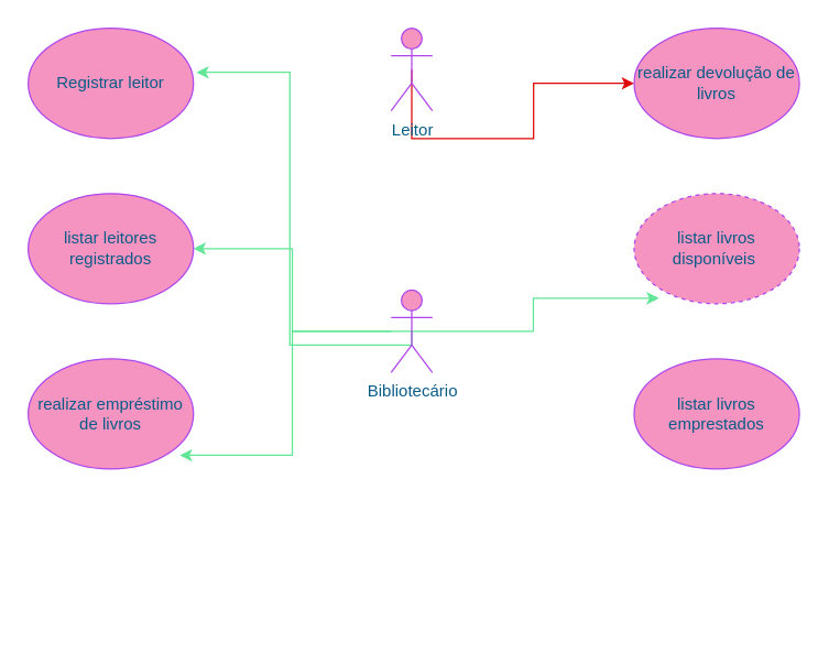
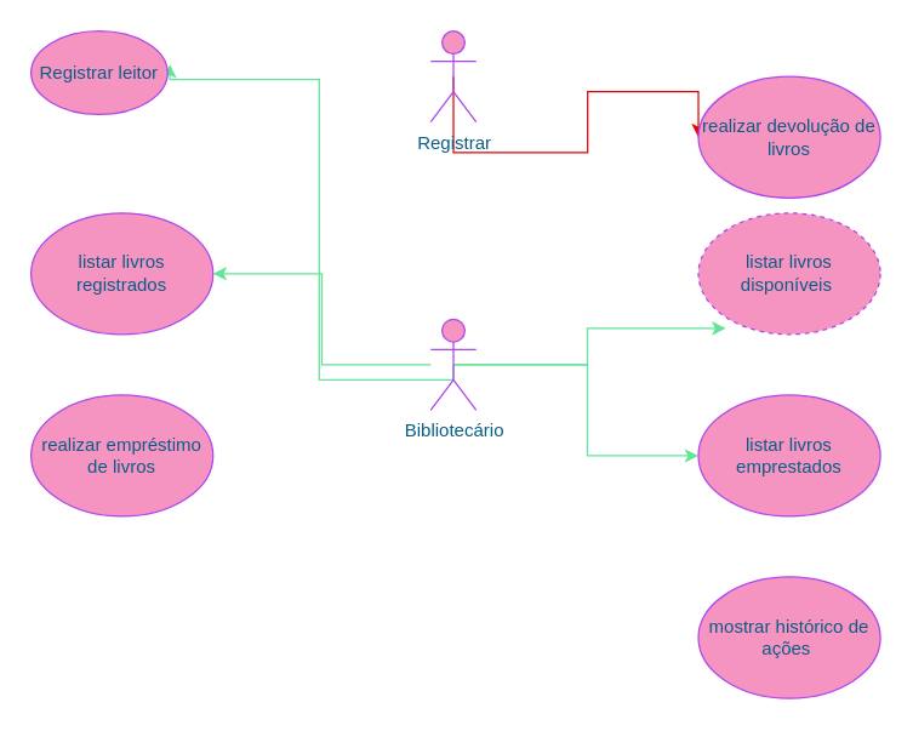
  <mxCell id="0" />
  <mxCell id="1" parent="0" />
  <mxCell id="2" style="edgeStyle=orthogonalEdgeStyle;rounded=0;orthogonalLoop=1;jettySize=auto;html=1;entryX=1.017;entryY=0.4;entryDx=0;entryDy=0;entryPerimeter=0;exitX=0.5;exitY=0.5;exitDx=0;exitDy=0;exitPerimeter=0;labelBackgroundColor=none;strokeColor=#60E696;fontColor=default;" edge="1" parent="1" source="6" target="11"><mxGeometry relative="1" as="geometry"><Array as="points"><mxPoint x="210" y="250" /><mxPoint x="210" y="52" /></Array></mxGeometry></mxCell>
  <mxCell id="3" style="edgeStyle=orthogonalEdgeStyle;rounded=0;orthogonalLoop=1;jettySize=auto;html=1;entryX=1;entryY=0.5;entryDx=0;entryDy=0;labelBackgroundColor=none;strokeColor=#60E696;fontColor=default;" edge="1" parent="1" source="6" target="9"><mxGeometry relative="1" as="geometry" /></mxCell>
  <mxCell id="4" style="edgeStyle=orthogonalEdgeStyle;rounded=0;orthogonalLoop=1;jettySize=auto;html=1;exitX=0.5;exitY=0.5;exitDx=0;exitDy=0;exitPerimeter=0;entryX=0.15;entryY=0.95;entryDx=0;entryDy=0;entryPerimeter=0;labelBackgroundColor=none;strokeColor=#60E696;fontColor=default;" edge="1" parent="1" source="6" target="14"><mxGeometry relative="1" as="geometry" /></mxCell>
- <mxCell id="5" style="edgeStyle=orthogonalEdgeStyle;rounded=0;orthogonalLoop=1;jettySize=auto;html=1;exitX=0.5;exitY=0.5;exitDx=0;exitDy=0;exitPerimeter=0;entryX=0.917;entryY=0.875;entryDx=0;entryDy=0;entryPerimeter=0;labelBackgroundColor=none;strokeColor=#60E696;fontColor=default;" edge="1" parent="1" source="6" target="10"><mxGeometry relative="1" as="geometry" /></mxCell>
+ <mxCell id="5" style="edgeStyle=orthogonalEdgeStyle;rounded=0;orthogonalLoop=1;jettySize=auto;html=1;exitX=0.5;exitY=0.5;exitDx=0;exitDy=0;exitPerimeter=0;labelBackgroundColor=none;strokeColor=#60E696;fontColor=default;" edge="1" parent="1" source="6" target="13"><mxGeometry relative="1" as="geometry" /></mxCell>
  <mxCell id="6" value="Bibliotecário&lt;br&gt;" style="shape=umlActor;verticalLabelPosition=bottom;verticalAlign=top;html=1;outlineConnect=0;labelBackgroundColor=none;fillColor=#F694C1;strokeColor=#AF45ED;fontColor=#095C86;" vertex="1" parent="1"><mxGeometry x="283.5" y="210" width="30" height="60" as="geometry" /></mxCell>
  <mxCell id="7" style="edgeStyle=orthogonalEdgeStyle;rounded=0;orthogonalLoop=1;jettySize=auto;html=1;exitX=0.5;exitY=0.5;exitDx=0;exitDy=0;exitPerimeter=0;entryX=0;entryY=0.5;entryDx=0;entryDy=0;labelBackgroundColor=none;strokeColor=#df0707;fontColor=default;" edge="1" parent="1" source="8" target="15"><mxGeometry relative="1" as="geometry"><Array as="points"><mxPoint x="299" y="100" /><mxPoint x="387" y="100" /><mxPoint x="387" y="60" /></Array></mxGeometry></mxCell>
- <mxCell id="8" value="Leitor" style="shape=umlActor;verticalLabelPosition=bottom;verticalAlign=top;html=1;outlineConnect=0;labelBackgroundColor=none;fillColor=#F694C1;strokeColor=#AF45ED;fontColor=#095C86;" vertex="1" parent="1"><mxGeometry x="283.5" y="20" width="30" height="60" as="geometry" /></mxCell>
- <mxCell id="9" value="listar leitores registrados" style="ellipse;whiteSpace=wrap;html=1;labelBackgroundColor=none;fillColor=#F694C1;strokeColor=#AF45ED;fontColor=#095C86;" vertex="1" parent="1"><mxGeometry x="20" y="140" width="120" height="80" as="geometry" /></mxCell>
+ <mxCell id="8" value="Registrar" style="shape=umlActor;verticalLabelPosition=bottom;verticalAlign=top;html=1;outlineConnect=0;labelBackgroundColor=none;fillColor=#F694C1;strokeColor=#AF45ED;fontColor=#095C86;" vertex="1" parent="1"><mxGeometry x="283.5" y="20" width="30" height="60" as="geometry" /></mxCell>
+ <mxCell id="9" value="listar livros registrados" style="ellipse;whiteSpace=wrap;html=1;labelBackgroundColor=none;fillColor=#F694C1;strokeColor=#AF45ED;fontColor=#095C86;" vertex="1" parent="1"><mxGeometry x="20" y="140" width="120" height="80" as="geometry" /></mxCell>
  <mxCell id="10" value="realizar empréstimo de livros" style="ellipse;whiteSpace=wrap;html=1;labelBackgroundColor=none;fillColor=#F694C1;strokeColor=#AF45ED;fontColor=#095C86;" vertex="1" parent="1"><mxGeometry x="20" y="260" width="120" height="80" as="geometry" /></mxCell>
- <mxCell id="11" value="Registrar leitor" style="ellipse;whiteSpace=wrap;html=1;labelBackgroundColor=none;fillColor=#F694C1;strokeColor=#AF45ED;fontColor=#095C86;" vertex="1" parent="1"><mxGeometry x="20" y="20" width="120" height="80" as="geometry" /></mxCell>
+ <mxCell id="11" value="Registrar leitor" style="ellipse;whiteSpace=wrap;html=1;labelBackgroundColor=none;fillColor=#F694C1;strokeColor=#AF45ED;fontColor=#095C86;" vertex="1" parent="1"><mxGeometry x="20" y="20" width="90" height="55" as="geometry" /></mxCell>
+ <mxCell id="12" value="mostrar histórico de ações&amp;nbsp;" style="ellipse;whiteSpace=wrap;html=1;labelBackgroundColor=none;fillColor=#F694C1;strokeColor=#AF45ED;fontColor=#095C86;" vertex="1" parent="1"><mxGeometry x="460" y="380" width="120" height="80" as="geometry" /></mxCell>
  <mxCell id="13" value="listar livros emprestados" style="ellipse;whiteSpace=wrap;html=1;labelBackgroundColor=none;fillColor=#F694C1;strokeColor=#AF45ED;fontColor=#095C86;" vertex="1" parent="1"><mxGeometry x="460" y="260" width="120" height="80" as="geometry" /></mxCell>
  <mxCell id="14" value="listar livros disponíveis&amp;nbsp;" style="ellipse;whiteSpace=wrap;html=1;labelBackgroundColor=none;fillColor=#F694C1;strokeColor=#AF45ED;fontColor=#095C86;dashed=1;" vertex="1" parent="1"><mxGeometry x="460" y="140" width="120" height="80" as="geometry" /></mxCell>
- <mxCell id="15" value="realizar devolução de livros" style="ellipse;whiteSpace=wrap;html=1;labelBackgroundColor=none;fillColor=#F694C1;strokeColor=#AF45ED;fontColor=#095C86;" vertex="1" parent="1"><mxGeometry x="460" y="20" width="120" height="80" as="geometry" /></mxCell>
+ <mxCell id="15" value="realizar devolução de livros" style="ellipse;whiteSpace=wrap;html=1;labelBackgroundColor=none;fillColor=#F694C1;strokeColor=#AF45ED;fontColor=#095C86;" vertex="1" parent="1"><mxGeometry x="460" y="50" width="120" height="80" as="geometry" /></mxCell>
